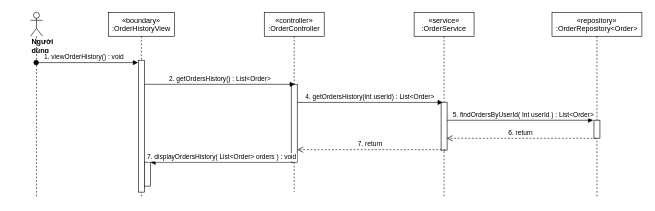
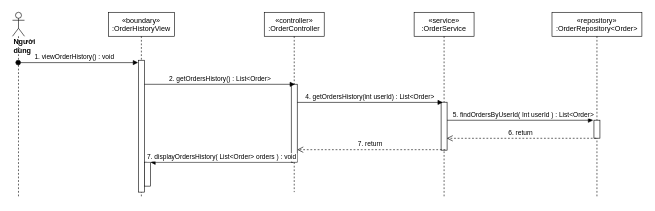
  <mxCell id="0" />
  <mxCell id="1" parent="0" />
  <mxCell id="2" value="«boundary»&#10;:OrderHistoryView" style="shape=umlLifeline;perimeter=lifelinePerimeter;container=1;collapsible=0;recursiveResize=0;rounded=0;shadow=0;strokeWidth=1;" parent="1" vertex="1"><mxGeometry x="180" y="20" width="110" height="310" as="geometry" /></mxCell>
  <mxCell id="3" value="" style="points=[];perimeter=orthogonalPerimeter;rounded=0;shadow=0;strokeWidth=1;" parent="2" vertex="1"><mxGeometry x="50" y="80" width="10" height="220" as="geometry" /></mxCell>
  <mxCell id="4" value="" style="html=1;points=[];perimeter=orthogonalPerimeter;" parent="2" vertex="1"><mxGeometry x="60" y="250" width="10" height="40" as="geometry" /></mxCell>
  <mxCell id="5" value="«controller»&#10;:OrderController" style="shape=umlLifeline;perimeter=lifelinePerimeter;container=1;collapsible=0;recursiveResize=0;rounded=0;shadow=0;strokeWidth=1;" parent="1" vertex="1"><mxGeometry x="440" y="20" width="100" height="300" as="geometry" /></mxCell>
  <mxCell id="6" value="" style="points=[];perimeter=orthogonalPerimeter;rounded=0;shadow=0;strokeWidth=1;" parent="5" vertex="1"><mxGeometry x="45" y="120" width="10" height="130" as="geometry" /></mxCell>
- <mxCell id="7" value="&lt;div&gt;&lt;b&gt;Người dùng&lt;/b&gt;&lt;/div&gt;" style="shape=umlLifeline;participant=umlActor;perimeter=lifelinePerimeter;whiteSpace=wrap;html=1;container=1;collapsible=0;recursiveResize=0;verticalAlign=top;spacingTop=36;outlineConnect=0;align=left;" parent="1" vertex="1"><mxGeometry x="50" y="20" width="20" height="310" as="geometry" /></mxCell>
+ <mxCell id="7" value="&lt;div&gt;&lt;b&gt;Người dùng&lt;/b&gt;&lt;/div&gt;" style="shape=umlLifeline;participant=umlActor;perimeter=lifelinePerimeter;whiteSpace=wrap;html=1;container=1;collapsible=0;recursiveResize=0;verticalAlign=top;spacingTop=36;outlineConnect=0;align=left;" parent="1" vertex="1"><mxGeometry x="20" y="20" width="20" height="310" as="geometry" /></mxCell>
  <mxCell id="8" value="1. viewOrderHistory() : void" style="verticalAlign=bottom;startArrow=oval;endArrow=block;startSize=8;shadow=0;strokeWidth=1;entryX=-0.05;entryY=0.018;entryDx=0;entryDy=0;entryPerimeter=0;" parent="1" source="7" target="3" edge="1"><mxGeometry x="-0.06" relative="1" as="geometry"><mxPoint x="20" y="110" as="sourcePoint" /><mxPoint as="offset" /></mxGeometry></mxCell>
  <mxCell id="9" value="«service»&#10;:OrderService" style="shape=umlLifeline;perimeter=lifelinePerimeter;container=1;collapsible=0;recursiveResize=0;rounded=0;shadow=0;strokeWidth=1;" parent="1" vertex="1"><mxGeometry x="690" y="20" width="100" height="310" as="geometry" /></mxCell>
  <mxCell id="10" value="" style="points=[];perimeter=orthogonalPerimeter;rounded=0;shadow=0;strokeWidth=1;" parent="9" vertex="1"><mxGeometry x="45" y="150" width="10" height="80" as="geometry" /></mxCell>
  <mxCell id="11" value="2. getOrdersHistory() : List&amp;lt;Order&amp;gt;" style="html=1;verticalAlign=bottom;endArrow=block;entryX=0.617;entryY=0.001;entryDx=0;entryDy=0;entryPerimeter=0;" parent="1" source="3" target="6" edge="1"><mxGeometry width="80" relative="1" as="geometry"><mxPoint x="240" y="188" as="sourcePoint" /><mxPoint x="420" y="150" as="targetPoint" /></mxGeometry></mxCell>
  <mxCell id="12" value="4. getOrdersHistory(int userId) : List&amp;lt;Order&amp;gt;" style="html=1;verticalAlign=bottom;endArrow=block;entryX=0.283;entryY=0.004;entryDx=0;entryDy=0;entryPerimeter=0;" parent="1" source="6" target="10" edge="1"><mxGeometry width="80" relative="1" as="geometry"><mxPoint x="590" y="150" as="sourcePoint" /><mxPoint x="680" y="220" as="targetPoint" /></mxGeometry></mxCell>
  <mxCell id="13" value="«repository»&#10;:OrderRepository&lt;Order&gt;" style="shape=umlLifeline;perimeter=lifelinePerimeter;container=1;collapsible=0;recursiveResize=0;rounded=0;shadow=0;strokeWidth=1;" parent="1" vertex="1"><mxGeometry x="920" y="20" width="150" height="310" as="geometry" /></mxCell>
  <mxCell id="14" value="" style="points=[];perimeter=orthogonalPerimeter;rounded=0;shadow=0;strokeWidth=1;" parent="13" vertex="1"><mxGeometry x="70" y="180" width="10" height="30" as="geometry" /></mxCell>
  <mxCell id="15" value="5. findOrdersByUserId( Int userId ) : List&amp;lt;Order&amp;gt;" style="html=1;verticalAlign=bottom;endArrow=block;entryX=-0.133;entryY=0.004;entryDx=0;entryDy=0;entryPerimeter=0;" parent="1" source="10" target="14" edge="1"><mxGeometry x="0.041" width="80" relative="1" as="geometry"><mxPoint x="900" y="230" as="sourcePoint" /><mxPoint x="920" y="130" as="targetPoint" /><mxPoint as="offset" /></mxGeometry></mxCell>
  <mxCell id="16" value="6. return&amp;nbsp;" style="html=1;verticalAlign=bottom;endArrow=open;dashed=1;endSize=8;exitX=0.367;exitY=1.006;exitDx=0;exitDy=0;exitPerimeter=0;entryX=0.94;entryY=0.753;entryDx=0;entryDy=0;entryPerimeter=0;" parent="1" source="14" target="10" edge="1"><mxGeometry relative="1" as="geometry"><mxPoint x="920" y="300" as="sourcePoint" /><mxPoint x="866" y="230" as="targetPoint" /></mxGeometry></mxCell>
  <mxCell id="17" value="7. return&amp;nbsp;" style="html=1;verticalAlign=bottom;endArrow=open;dashed=1;endSize=8;exitX=0.7;exitY=0.99;exitDx=0;exitDy=0;exitPerimeter=0;" parent="1" source="10" target="6" edge="1"><mxGeometry relative="1" as="geometry"><mxPoint x="790" y="310" as="sourcePoint" /><mxPoint x="570" y="310" as="targetPoint" /></mxGeometry></mxCell>
  <mxCell id="18" value="7. displayOrdersHistory( List&lt;Order&gt; orders ) : void" style="verticalAlign=bottom;endArrow=block;shadow=0;strokeWidth=1;exitX=0.34;exitY=1.002;exitDx=0;exitDy=0;exitPerimeter=0;" parent="1" source="6" target="4" edge="1"><mxGeometry relative="1" as="geometry"><mxPoint x="485" y="310" as="sourcePoint" /><mxPoint x="270" y="341" as="targetPoint" /></mxGeometry></mxCell>
